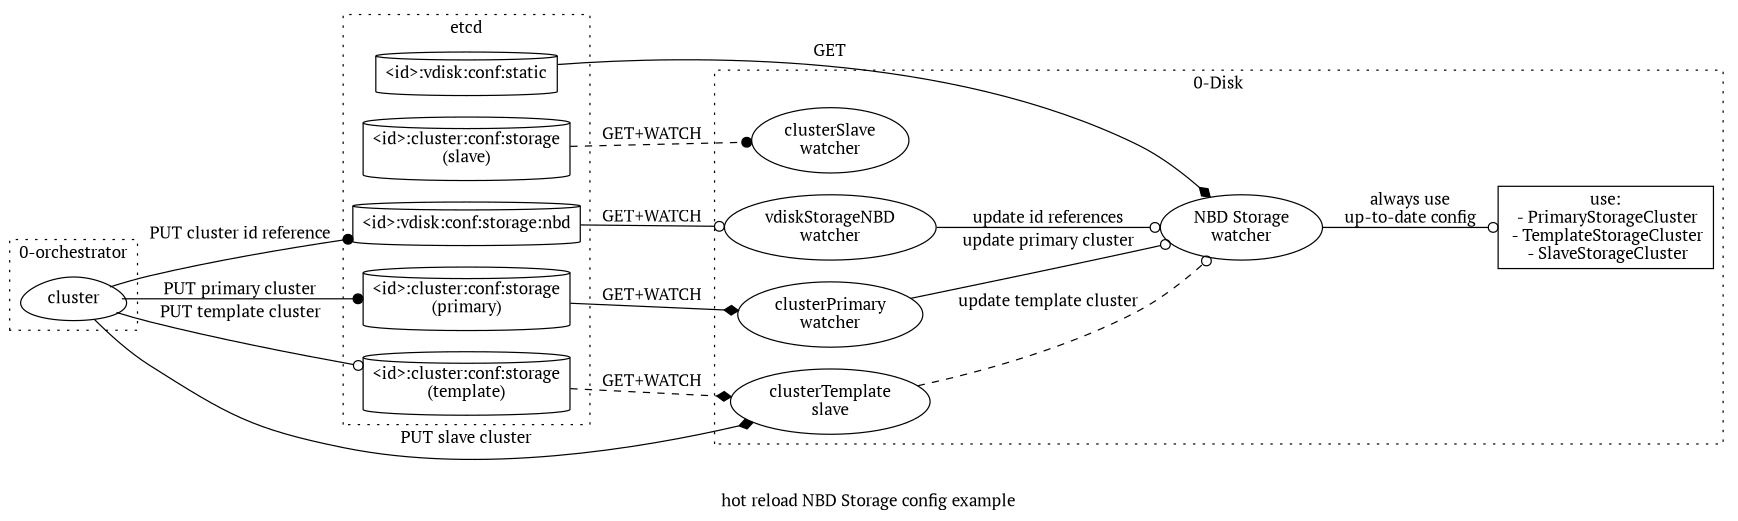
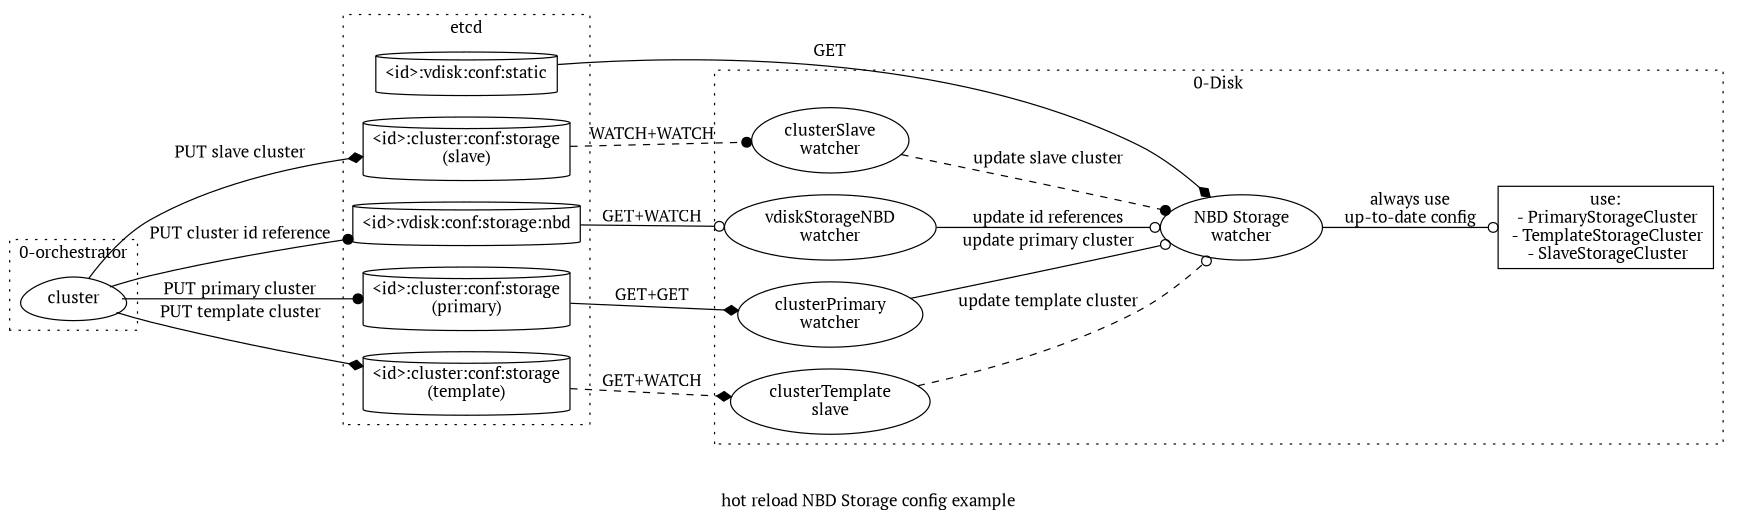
  digraph {
    fontname="PT Serif"
    label="hot reload NBD Storage config example"
    rankdir=LR
    node [fontname="PT Serif" shape=cylinder]
    edge [arrowhead=odot fontname="PT Serif"]
    n1 [label="<id>:vdisk:conf:static"]
    n2 [label="<id>:vdisk:conf:storage:nbd"]
    n3 [label="<id>:cluster:conf:storage\n(primary)"]
    n4 [label="<id>:cluster:conf:storage\n(template)"]
    n5 [label="<id>:cluster:conf:storage\n(slave)"]
    n6 [label=cluster shape=egg]
    n7 [label="vdiskStorageNBD\nwatcher" shape=oval]
    n8 [label="NBD Storage\nwatcher" shape=oval]
    n9 [label="clusterPrimary\nwatcher" shape=oval]
    n10 [label="clusterTemplate\nslave" shape=oval]
    n11 [label="clusterSlave\nwatcher" shape=oval]
    n12 [label="use:\n - PrimaryStorageCluster\n - TemplateStorageCluster\n - SlaveStorageCluster" shape=rectangle]
    subgraph cluster_1 {
      label=etcd
      style=dotted
      n1
      n2
      n3
      n4
      n5
    }
    subgraph cluster_2 {
      label="0-orchestrator"
      style=dotted
      n6
    }
    subgraph cluster_3 {
      label="0-Disk"
      style=dotted
      n7
      n8
      n9
      n10
      n11
      n12
    }
    n1 -> n8 [arrowhead=diamond label=GET]
    n2 -> n7 [label="GET+WATCH"]
-   n3 -> n9 [arrowhead=diamond label="GET+WATCH"]
+   n3 -> n9 [arrowhead=diamond label="GET+GET"]
    n4 -> n10 [arrowhead=diamond label="GET+WATCH" style=dashed]
-   n5 -> n11 [arrowhead=dot label="GET+WATCH" style=dashed]
+   n5 -> n11 [arrowhead=dot label="WATCH+WATCH" style=dashed]
    n6 -> n2 [arrowhead=dot label="PUT cluster id reference"]
    n6 -> n3 [arrowhead=dot label="PUT primary cluster"]
-   n6 -> n4 [label="PUT template cluster"]
-   n6 -> n10 [arrowhead=diamond label="PUT slave cluster"]
+   n6 -> n4 [arrowhead=diamond label="PUT template cluster"]
+   n6 -> n5 [arrowhead=diamond label="PUT slave cluster"]
    n7 -> n8 [label="update id references"]
    n8 -> n12 [label="always use\nup-to-date config"]
    n9 -> n8 [label="update primary cluster"]
    n10 -> n8 [label="update template cluster" style=dashed]
+   n11 -> n8 [arrowhead=dot label="update slave cluster" style=dashed]
  }
